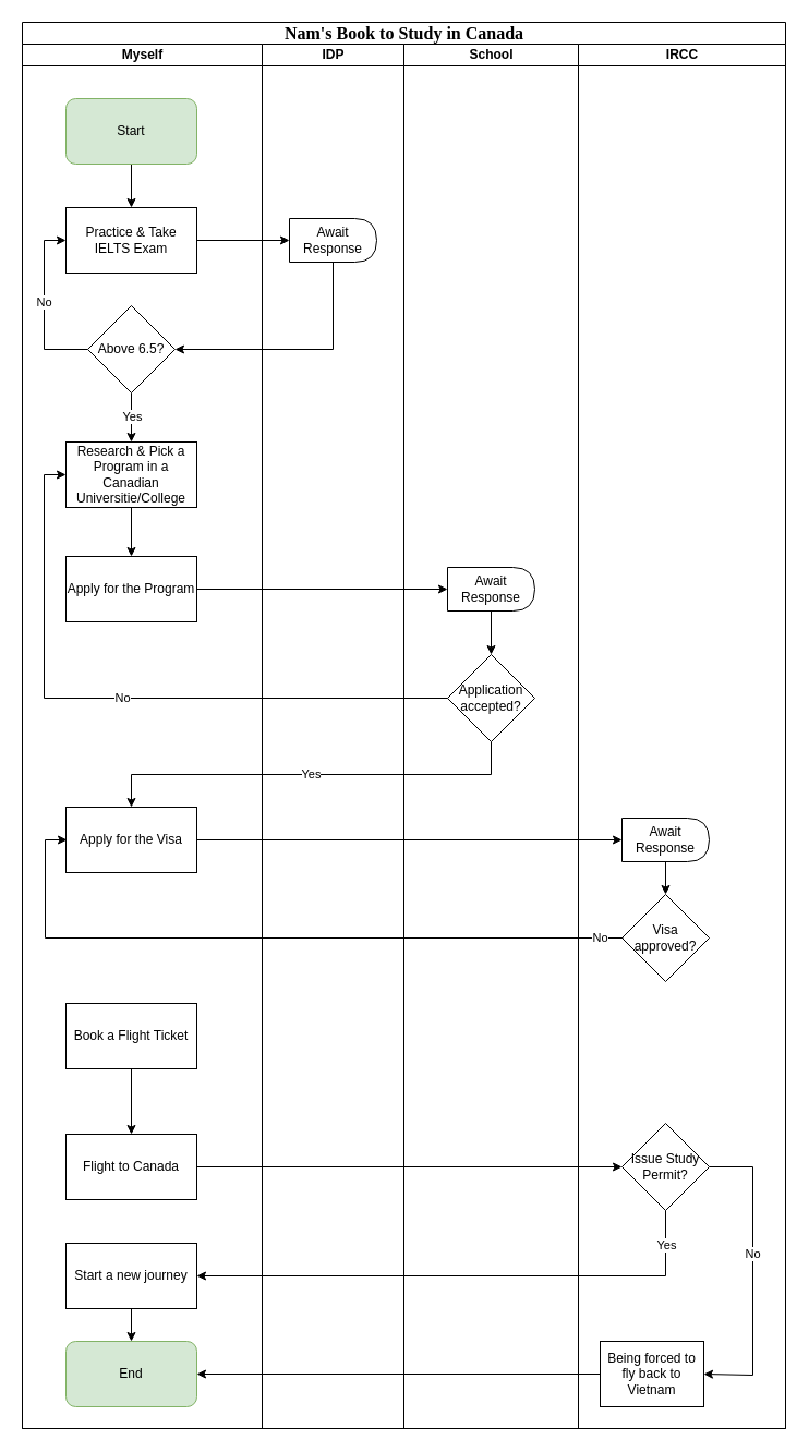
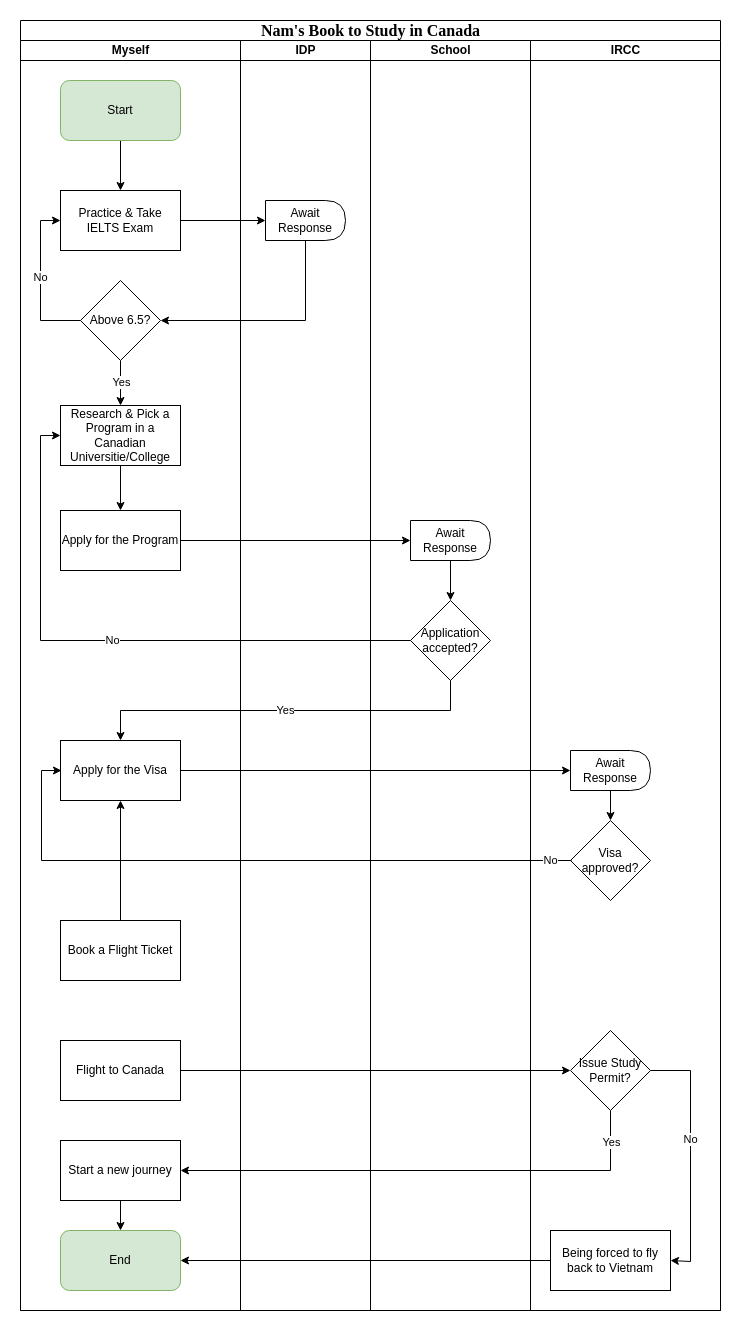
  <mxCell id="0" />
  <mxCell id="1" parent="0" />
  <mxCell id="2" value="&lt;font style=&quot;font-size: 16px;&quot;&gt;Nam's Book to Study in Canada&lt;/font&gt;" style="swimlane;html=1;childLayout=stackLayout;startSize=20;rounded=0;shadow=0;labelBackgroundColor=none;strokeWidth=1;fontFamily=Verdana;fontSize=8;align=center;" parent="1" vertex="1"><mxGeometry x="20" y="20" width="700" height="1290" as="geometry" /></mxCell>
  <mxCell id="3" value="Myself" style="swimlane;html=1;startSize=20;" parent="2" vertex="1"><mxGeometry y="20" width="220" height="1270" as="geometry" /></mxCell>
  <mxCell id="4" value="" style="edgeStyle=orthogonalEdgeStyle;rounded=0;orthogonalLoop=1;jettySize=auto;html=1;" edge="1" parent="3" source="5" target="6"><mxGeometry relative="1" as="geometry" /></mxCell>
- <mxCell id="5" value="Start" style="rounded=1;whiteSpace=wrap;html=1;fillColor=#d5e8d4;strokeColor=#82b366;" vertex="1" parent="3"><mxGeometry x="40" y="50" width="120" height="60" as="geometry" /></mxCell>
+ <mxCell id="5" value="Start" style="rounded=1;whiteSpace=wrap;html=1;fillColor=#d5e8d4;strokeColor=#82b366;" vertex="1" parent="3"><mxGeometry x="40" y="40" width="120" height="60" as="geometry" /></mxCell>
  <mxCell id="6" value="Practice &amp;amp; Take IELTS Exam" style="rounded=0;whiteSpace=wrap;html=1;" vertex="1" parent="3"><mxGeometry x="40" y="150" width="120" height="60" as="geometry" /></mxCell>
  <mxCell id="7" value="No" style="edgeStyle=orthogonalEdgeStyle;rounded=0;orthogonalLoop=1;jettySize=auto;html=1;exitX=0;exitY=0.5;exitDx=0;exitDy=0;" edge="1" parent="3" source="10"><mxGeometry x="0.037" relative="1" as="geometry"><mxPoint x="40" y="180" as="targetPoint" /><Array as="points"><mxPoint x="20" y="280" /><mxPoint x="20" y="180" /></Array><mxPoint as="offset" /></mxGeometry></mxCell>
  <mxCell id="8" value="" style="edgeStyle=orthogonalEdgeStyle;rounded=0;orthogonalLoop=1;jettySize=auto;html=1;" edge="1" parent="3" source="10" target="12"><mxGeometry relative="1" as="geometry" /></mxCell>
  <mxCell id="9" value="Yes" style="edgeLabel;html=1;align=center;verticalAlign=middle;resizable=0;points=[];" vertex="1" connectable="0" parent="8"><mxGeometry x="-0.083" relative="1" as="geometry"><mxPoint as="offset" /></mxGeometry></mxCell>
  <mxCell id="10" value="Above 6.5?" style="rhombus;whiteSpace=wrap;html=1;" vertex="1" parent="3"><mxGeometry x="60" y="240" width="80" height="80" as="geometry" /></mxCell>
  <mxCell id="11" value="" style="edgeStyle=orthogonalEdgeStyle;rounded=0;orthogonalLoop=1;jettySize=auto;html=1;" edge="1" parent="3" source="12" target="13"><mxGeometry relative="1" as="geometry" /></mxCell>
  <mxCell id="12" value="Research &amp;amp; Pick a Program in a Canadian Universitie/College" style="whiteSpace=wrap;html=1;" vertex="1" parent="3"><mxGeometry x="40" y="365" width="120" height="60" as="geometry" /></mxCell>
  <mxCell id="13" value="Apply for the Program" style="whiteSpace=wrap;html=1;" vertex="1" parent="3"><mxGeometry x="40" y="470" width="120" height="60" as="geometry" /></mxCell>
  <mxCell id="14" value="Apply for the Visa" style="whiteSpace=wrap;html=1;" vertex="1" parent="3"><mxGeometry x="40" y="700" width="120" height="60" as="geometry" /></mxCell>
- <mxCell id="15" value="" style="edgeStyle=orthogonalEdgeStyle;rounded=0;orthogonalLoop=1;jettySize=auto;html=1;" edge="1" parent="3" source="16" target="17"><mxGeometry relative="1" as="geometry" /></mxCell>
+ <mxCell id="15" value="" style="edgeStyle=orthogonalEdgeStyle;rounded=0;orthogonalLoop=1;jettySize=auto;html=1;" edge="1" parent="3" source="16" target="14"><mxGeometry relative="1" as="geometry" /></mxCell>
  <mxCell id="16" value="Book a Flight Ticket" style="whiteSpace=wrap;html=1;" vertex="1" parent="3"><mxGeometry x="40" y="880" width="120" height="60" as="geometry" /></mxCell>
  <mxCell id="17" value="Flight to Canada" style="whiteSpace=wrap;html=1;" vertex="1" parent="3"><mxGeometry x="40" y="1000" width="120" height="60" as="geometry" /></mxCell>
  <mxCell id="18" value="End" style="rounded=1;whiteSpace=wrap;html=1;fillColor=#d5e8d4;strokeColor=#82b366;" vertex="1" parent="3"><mxGeometry x="40" y="1190" width="120" height="60" as="geometry" /></mxCell>
  <mxCell id="19" style="edgeStyle=orthogonalEdgeStyle;rounded=0;orthogonalLoop=1;jettySize=auto;html=1;entryX=0.5;entryY=0;entryDx=0;entryDy=0;" edge="1" parent="3" source="20" target="18"><mxGeometry relative="1" as="geometry" /></mxCell>
  <mxCell id="20" value="Start a new journey" style="whiteSpace=wrap;html=1;" vertex="1" parent="3"><mxGeometry x="40" y="1100" width="120" height="60" as="geometry" /></mxCell>
  <mxCell id="21" value="IDP" style="swimlane;html=1;startSize=20;" parent="2" vertex="1"><mxGeometry x="220" y="20" width="130" height="1270" as="geometry" /></mxCell>
  <mxCell id="22" value="Await Response" style="shape=delay;whiteSpace=wrap;html=1;" vertex="1" parent="21"><mxGeometry x="25" y="160" width="80" height="40" as="geometry" /></mxCell>
  <mxCell id="23" value="School" style="swimlane;html=1;startSize=20;" parent="2" vertex="1"><mxGeometry x="350" y="20" width="160" height="1270" as="geometry" /></mxCell>
  <mxCell id="24" value="Await Response" style="shape=delay;whiteSpace=wrap;html=1;" vertex="1" parent="23"><mxGeometry x="40" y="480" width="80" height="40" as="geometry" /></mxCell>
  <mxCell id="25" value="Application accepted?" style="rhombus;whiteSpace=wrap;html=1;" vertex="1" parent="23"><mxGeometry x="40" y="560" width="80" height="80" as="geometry" /></mxCell>
  <mxCell id="26" style="edgeStyle=orthogonalEdgeStyle;rounded=0;orthogonalLoop=1;jettySize=auto;html=1;entryX=0.5;entryY=0;entryDx=0;entryDy=0;" edge="1" parent="23" source="24" target="25"><mxGeometry relative="1" as="geometry"><mxPoint x="-210" y="600" as="targetPoint" /><Array as="points" /></mxGeometry></mxCell>
  <mxCell id="27" value="IRCC" style="swimlane;html=1;startSize=20;" parent="2" vertex="1"><mxGeometry x="510" y="20" width="190" height="1270" as="geometry" /></mxCell>
  <mxCell id="28" style="edgeStyle=orthogonalEdgeStyle;rounded=0;orthogonalLoop=1;jettySize=auto;html=1;entryX=0.5;entryY=0;entryDx=0;entryDy=0;" edge="1" parent="27" source="29" target="31"><mxGeometry relative="1" as="geometry" /></mxCell>
  <mxCell id="29" value="Await Response" style="shape=delay;whiteSpace=wrap;html=1;" vertex="1" parent="27"><mxGeometry x="40" y="710" width="80" height="40" as="geometry" /></mxCell>
  <mxCell id="30" value="Issue Study Permit?" style="rhombus;whiteSpace=wrap;html=1;" vertex="1" parent="27"><mxGeometry x="40" y="990" width="80" height="80" as="geometry" /></mxCell>
  <mxCell id="31" value="Visa approved?" style="rhombus;whiteSpace=wrap;html=1;" vertex="1" parent="27"><mxGeometry x="40" y="780" width="80" height="80" as="geometry" /></mxCell>
- <mxCell id="32" value="Being forced to fly back to Vietnam" style="whiteSpace=wrap;html=1;" vertex="1" parent="27"><mxGeometry x="20" y="1190" width="95" height="60" as="geometry" /></mxCell>
+ <mxCell id="32" value="Being forced to fly back to Vietnam" style="whiteSpace=wrap;html=1;" vertex="1" parent="27"><mxGeometry x="20" y="1190" width="120" height="60" as="geometry" /></mxCell>
  <mxCell id="33" value="No" style="edgeStyle=orthogonalEdgeStyle;rounded=0;orthogonalLoop=1;jettySize=auto;html=1;exitX=1;exitY=0.5;exitDx=0;exitDy=0;entryX=1;entryY=0.5;entryDx=0;entryDy=0;" edge="1" parent="27" source="30" target="32"><mxGeometry x="-0.134" relative="1" as="geometry"><mxPoint x="120" y="1051" as="sourcePoint" /><mxPoint x="290" y="1220" as="targetPoint" /><Array as="points"><mxPoint x="160" y="1030" /><mxPoint x="160" y="1221" /></Array><mxPoint as="offset" /></mxGeometry></mxCell>
  <mxCell id="34" style="edgeStyle=orthogonalEdgeStyle;rounded=0;orthogonalLoop=1;jettySize=auto;html=1;entryX=0;entryY=0.5;entryDx=0;entryDy=0;" edge="1" parent="2" source="6" target="22"><mxGeometry relative="1" as="geometry" /></mxCell>
  <mxCell id="35" style="edgeStyle=orthogonalEdgeStyle;rounded=0;orthogonalLoop=1;jettySize=auto;html=1;entryX=1;entryY=0.5;entryDx=0;entryDy=0;" edge="1" parent="2" source="22" target="10"><mxGeometry relative="1" as="geometry"><Array as="points"><mxPoint x="285" y="300" /></Array></mxGeometry></mxCell>
  <mxCell id="36" style="edgeStyle=orthogonalEdgeStyle;rounded=0;orthogonalLoop=1;jettySize=auto;html=1;entryX=0;entryY=0.5;entryDx=0;entryDy=0;" edge="1" parent="2" source="13" target="24"><mxGeometry relative="1" as="geometry" /></mxCell>
  <mxCell id="37" style="edgeStyle=orthogonalEdgeStyle;rounded=0;orthogonalLoop=1;jettySize=auto;html=1;entryX=0;entryY=0.5;entryDx=0;entryDy=0;" edge="1" parent="2" source="14" target="29"><mxGeometry relative="1" as="geometry" /></mxCell>
  <mxCell id="38" style="edgeStyle=orthogonalEdgeStyle;rounded=0;orthogonalLoop=1;jettySize=auto;html=1;entryX=0;entryY=0.5;entryDx=0;entryDy=0;" edge="1" parent="2" source="17" target="30"><mxGeometry relative="1" as="geometry"><mxPoint x="560" y="1070" as="targetPoint" /></mxGeometry></mxCell>
  <mxCell id="39" style="edgeStyle=orthogonalEdgeStyle;rounded=0;orthogonalLoop=1;jettySize=auto;html=1;entryX=1;entryY=0.5;entryDx=0;entryDy=0;" edge="1" parent="2" source="30" target="20"><mxGeometry relative="1" as="geometry"><mxPoint x="90" y="1160" as="targetPoint" /><Array as="points"><mxPoint x="590" y="1150" /></Array></mxGeometry></mxCell>
  <mxCell id="40" value="Yes" style="edgeLabel;html=1;align=center;verticalAlign=middle;resizable=0;points=[];" vertex="1" connectable="0" parent="39"><mxGeometry x="-0.912" y="-2" relative="1" as="geometry"><mxPoint x="2" y="9" as="offset" /></mxGeometry></mxCell>
  <mxCell id="41" value="No" style="edgeStyle=orthogonalEdgeStyle;rounded=0;orthogonalLoop=1;jettySize=auto;html=1;entryX=0;entryY=0.5;entryDx=0;entryDy=0;exitX=0;exitY=0.5;exitDx=0;exitDy=0;" edge="1" parent="2"><mxGeometry x="-0.934" relative="1" as="geometry"><mxPoint x="551" y="840" as="sourcePoint" /><mxPoint x="41" y="750" as="targetPoint" /><Array as="points"><mxPoint x="21" y="840" /><mxPoint x="21" y="750" /></Array><mxPoint as="offset" /></mxGeometry></mxCell>
  <mxCell id="42" value="Yes" style="edgeStyle=orthogonalEdgeStyle;rounded=0;orthogonalLoop=1;jettySize=auto;html=1;exitX=0.5;exitY=1;exitDx=0;exitDy=0;" edge="1" parent="2" source="25" target="14"><mxGeometry relative="1" as="geometry"><mxPoint x="100" y="660" as="sourcePoint" /></mxGeometry></mxCell>
  <mxCell id="43" value="No" style="edgeStyle=orthogonalEdgeStyle;rounded=0;orthogonalLoop=1;jettySize=auto;html=1;entryX=0;entryY=0.5;entryDx=0;entryDy=0;exitX=0;exitY=0.5;exitDx=0;exitDy=0;" edge="1" parent="2" source="25" target="12"><mxGeometry relative="1" as="geometry"><mxPoint x="60" y="620" as="sourcePoint" /><Array as="points"><mxPoint x="20" y="620" /><mxPoint x="20" y="415" /></Array></mxGeometry></mxCell>
  <mxCell id="44" style="edgeStyle=orthogonalEdgeStyle;rounded=0;orthogonalLoop=1;jettySize=auto;html=1;entryX=1;entryY=0.5;entryDx=0;entryDy=0;" edge="1" parent="2" source="32" target="18"><mxGeometry relative="1" as="geometry" /></mxCell>
